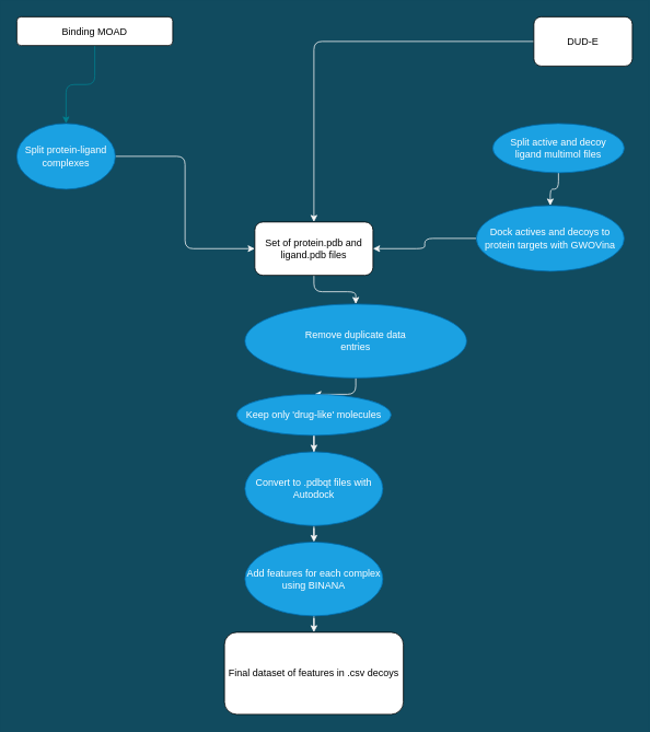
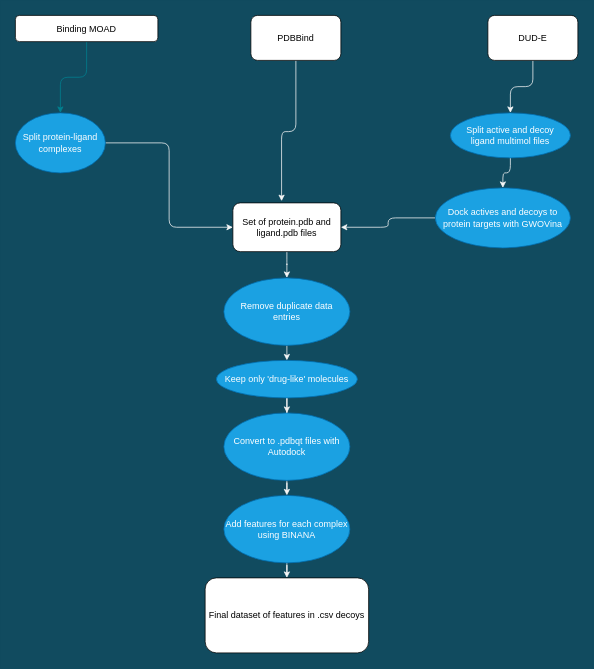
  <mxCell id="0" />
  <mxCell id="1" parent="0" />
  <mxCell id="2" value="" style="edgeStyle=orthogonalEdgeStyle;curved=0;rounded=1;sketch=0;orthogonalLoop=1;jettySize=auto;html=1;strokeColor=#028090;fillColor=#F45B69;fontColor=#E4FDE1;" parent="1" source="3" target="9" edge="1"><mxGeometry relative="1" as="geometry" /></mxCell>
  <mxCell id="3" value="Binding MOAD" style="rounded=1;whiteSpace=wrap;html=1;sketch=0;" parent="1" vertex="1"><mxGeometry x="20" y="20" width="190" height="35" as="geometry" /></mxCell>
- <mxCell id="6" style="edgeStyle=orthogonalEdgeStyle;curved=0;rounded=1;sketch=0;orthogonalLoop=1;jettySize=auto;html=1;strokeColor=#F7F7F7;fillColor=#F45B69;fontColor=#E4FDE1;" parent="1" source="7" target="12" edge="1"><mxGeometry relative="1" as="geometry" /></mxCell>
+ <mxCell id="4" style="edgeStyle=orthogonalEdgeStyle;curved=0;rounded=1;sketch=0;orthogonalLoop=1;jettySize=auto;html=1;entryX=0.451;entryY=-0.037;entryDx=0;entryDy=0;entryPerimeter=0;strokeColor=#F7F7F7;fillColor=#F45B69;fontColor=#E4FDE1;" parent="1" source="5" target="12" edge="1"><mxGeometry relative="1" as="geometry" /></mxCell>
+ <mxCell id="5" value="PDBBind" style="rounded=1;whiteSpace=wrap;html=1;sketch=0;" parent="1" vertex="1"><mxGeometry x="334" y="20" width="120" height="60" as="geometry" /></mxCell>
+ <mxCell id="6" style="edgeStyle=orthogonalEdgeStyle;curved=0;rounded=1;sketch=0;orthogonalLoop=1;jettySize=auto;html=1;entryX=0.5;entryY=0;entryDx=0;entryDy=0;strokeColor=#F7F7F7;fillColor=#F45B69;fontColor=#E4FDE1;" parent="1" source="7" target="14" edge="1"><mxGeometry relative="1" as="geometry" /></mxCell>
  <mxCell id="7" value="DUD-E" style="rounded=1;whiteSpace=wrap;html=1;sketch=0;" parent="1" vertex="1"><mxGeometry x="650" y="20" width="120" height="60" as="geometry" /></mxCell>
  <mxCell id="8" style="edgeStyle=orthogonalEdgeStyle;curved=0;rounded=1;sketch=0;orthogonalLoop=1;jettySize=auto;html=1;entryX=0;entryY=0.5;entryDx=0;entryDy=0;fontColor=#E4FDE1;strokeColor=#F7F7F7;" parent="1" source="9" target="12" edge="1"><mxGeometry relative="1" as="geometry" /></mxCell>
  <mxCell id="9" value="Split protein-ligand complexes" style="ellipse;whiteSpace=wrap;html=1;rounded=1;sketch=0;fillColor=#1ba1e2;strokeColor=#006EAF;fontColor=#ffffff;" parent="1" vertex="1"><mxGeometry x="20" y="150" width="120" height="80" as="geometry" /></mxCell>
  <mxCell id="10" value="" style="edgeStyle=orthogonalEdgeStyle;curved=0;rounded=1;sketch=0;orthogonalLoop=1;jettySize=auto;html=1;strokeColor=#F7F7F7;fillColor=#F45B69;fontColor=#E4FDE1;exitX=0.5;exitY=1;exitDx=0;exitDy=0;" parent="1" edge="1" source="22"><mxGeometry relative="1" as="geometry"><mxPoint x="382" y="470" as="sourcePoint" /><mxPoint x="382" y="480" as="targetPoint" /></mxGeometry></mxCell>
  <mxCell id="11" value="" style="edgeStyle=orthogonalEdgeStyle;curved=0;rounded=1;sketch=0;orthogonalLoop=1;jettySize=auto;html=1;strokeColor=#F7F7F7;fillColor=#F45B69;fontColor=#E4FDE1;" parent="1" source="12" target="22" edge="1"><mxGeometry relative="1" as="geometry" /></mxCell>
  <mxCell id="12" value="Set of protein.pdb and ligand.pdb files" style="rounded=1;whiteSpace=wrap;html=1;sketch=0;" parent="1" vertex="1"><mxGeometry x="310" y="270" width="144" height="65" as="geometry" /></mxCell>
  <mxCell id="13" value="" style="edgeStyle=orthogonalEdgeStyle;curved=0;rounded=1;sketch=0;orthogonalLoop=1;jettySize=auto;html=1;strokeColor=#F7F7F7;fillColor=#F45B69;fontColor=#E4FDE1;" parent="1" source="14" target="16" edge="1"><mxGeometry relative="1" as="geometry" /></mxCell>
  <mxCell id="14" value="&lt;div&gt;Split active and decoy &lt;br&gt;&lt;/div&gt;&lt;div&gt;ligand multimol files&lt;/div&gt;" style="ellipse;whiteSpace=wrap;html=1;rounded=1;sketch=0;fillColor=#1ba1e2;strokeColor=#006EAF;fontColor=#ffffff;" parent="1" vertex="1"><mxGeometry x="600" y="150" width="160" height="60" as="geometry" /></mxCell>
  <mxCell id="15" style="edgeStyle=orthogonalEdgeStyle;curved=0;rounded=1;sketch=0;orthogonalLoop=1;jettySize=auto;html=1;strokeColor=#F7F7F7;fillColor=#F45B69;fontColor=#E4FDE1;entryX=1;entryY=0.5;entryDx=0;entryDy=0;" parent="1" source="16" target="12" edge="1"><mxGeometry relative="1" as="geometry"><mxPoint x="460" y="310" as="targetPoint" /></mxGeometry></mxCell>
  <mxCell id="16" value="Dock actives and decoys to protein targets with GWOVina" style="ellipse;whiteSpace=wrap;html=1;rounded=1;sketch=0;fillColor=#1ba1e2;strokeColor=#006EAF;fontColor=#ffffff;" parent="1" vertex="1"><mxGeometry x="580" y="250" width="180" height="80" as="geometry" /></mxCell>
  <mxCell id="17" value="" style="edgeStyle=orthogonalEdgeStyle;curved=0;rounded=1;sketch=0;orthogonalLoop=1;jettySize=auto;html=1;strokeColor=#F7F7F7;fillColor=#F45B69;fontColor=#E4FDE1;" parent="1" source="18" target="20" edge="1"><mxGeometry relative="1" as="geometry" /></mxCell>
  <mxCell id="18" value="Convert to .pdbqt files with Autodock" style="ellipse;whiteSpace=wrap;html=1;rounded=0;sketch=0;strokeColor=#006EAF;fillColor=#1ba1e2;fontColor=#ffffff;" parent="1" vertex="1"><mxGeometry x="298" y="550" width="168" height="90" as="geometry" /></mxCell>
  <mxCell id="19" value="" style="edgeStyle=orthogonalEdgeStyle;curved=0;rounded=1;sketch=0;orthogonalLoop=1;jettySize=auto;html=1;strokeColor=#F7F7F7;fillColor=#F45B69;fontColor=#E4FDE1;" parent="1" source="20" target="21" edge="1"><mxGeometry relative="1" as="geometry" /></mxCell>
  <mxCell id="20" value="Add features for each complex using BINANA" style="ellipse;whiteSpace=wrap;html=1;rounded=0;sketch=0;strokeColor=#006EAF;fillColor=#1ba1e2;fontColor=#ffffff;" parent="1" vertex="1"><mxGeometry x="298" y="660" width="168" height="90" as="geometry" /></mxCell>
  <mxCell id="21" value="Final dataset of features in .csv decoys" style="rounded=1;whiteSpace=wrap;html=1;sketch=0;" parent="1" vertex="1"><mxGeometry x="273" y="770" width="218" height="100" as="geometry" /></mxCell>
- <mxCell id="22" value="&lt;div&gt;Remove duplicate data &lt;br&gt;&lt;/div&gt;&lt;div&gt;entries&lt;/div&gt;" style="ellipse;whiteSpace=wrap;html=1;rounded=0;sketch=0;strokeColor=#006EAF;fillColor=#1ba1e2;fontColor=#ffffff;" parent="1" vertex="1"><mxGeometry x="298" y="370" width="270" height="90" as="geometry" /></mxCell>
+ <mxCell id="22" value="&lt;div&gt;Remove duplicate data &lt;br&gt;&lt;/div&gt;&lt;div&gt;entries&lt;/div&gt;" style="ellipse;whiteSpace=wrap;html=1;rounded=0;sketch=0;strokeColor=#006EAF;fillColor=#1ba1e2;fontColor=#ffffff;" parent="1" vertex="1"><mxGeometry x="298" y="370" width="168" height="90" as="geometry" /></mxCell>
  <mxCell id="23" value="" style="edgeStyle=orthogonalEdgeStyle;rounded=0;orthogonalLoop=1;jettySize=auto;html=1;strokeColor=#F2F2F2;" edge="1" parent="1" source="24" target="18"><mxGeometry relative="1" as="geometry" /></mxCell>
  <mxCell id="24" value="Keep only 'drug-like' molecules" style="ellipse;whiteSpace=wrap;html=1;rounded=0;sketch=0;strokeColor=#006EAF;fillColor=#1ba1e2;fontColor=#ffffff;" vertex="1" parent="1"><mxGeometry x="288" y="480" width="188" height="50" as="geometry" /></mxCell>
